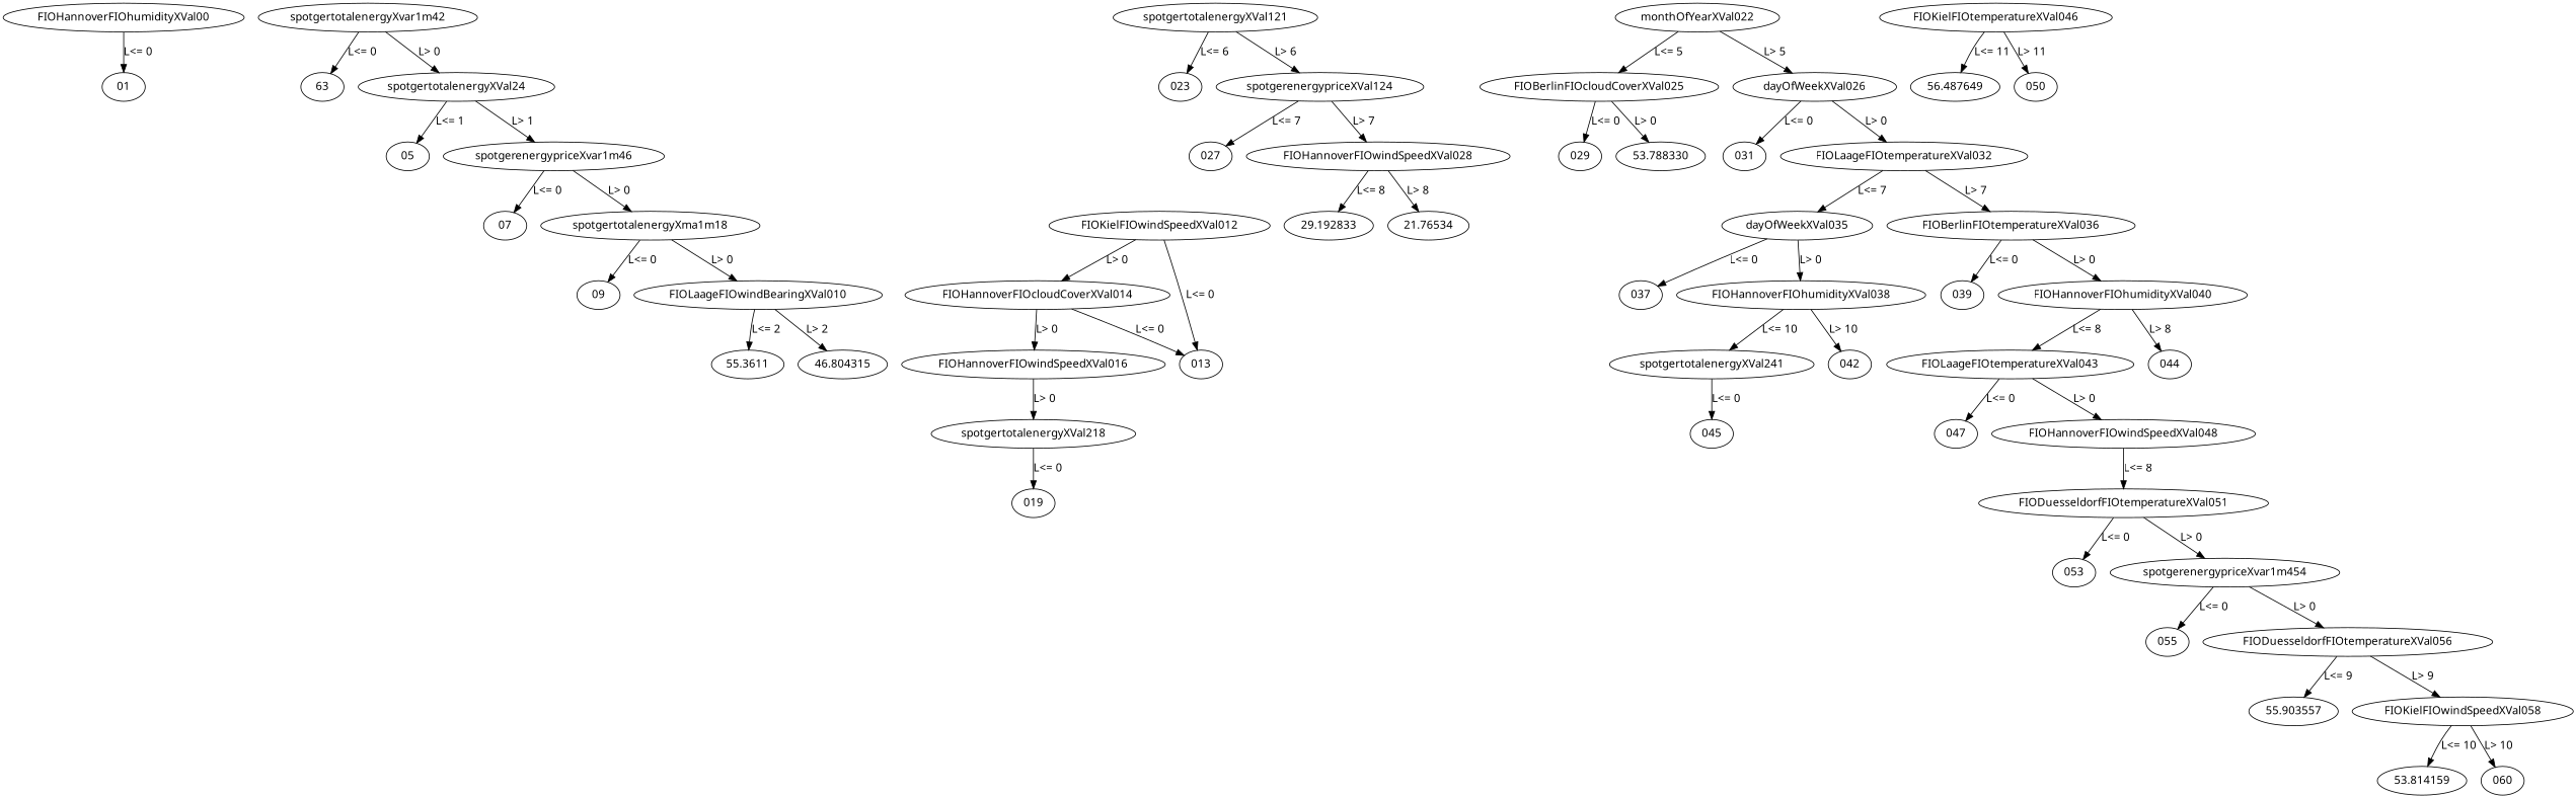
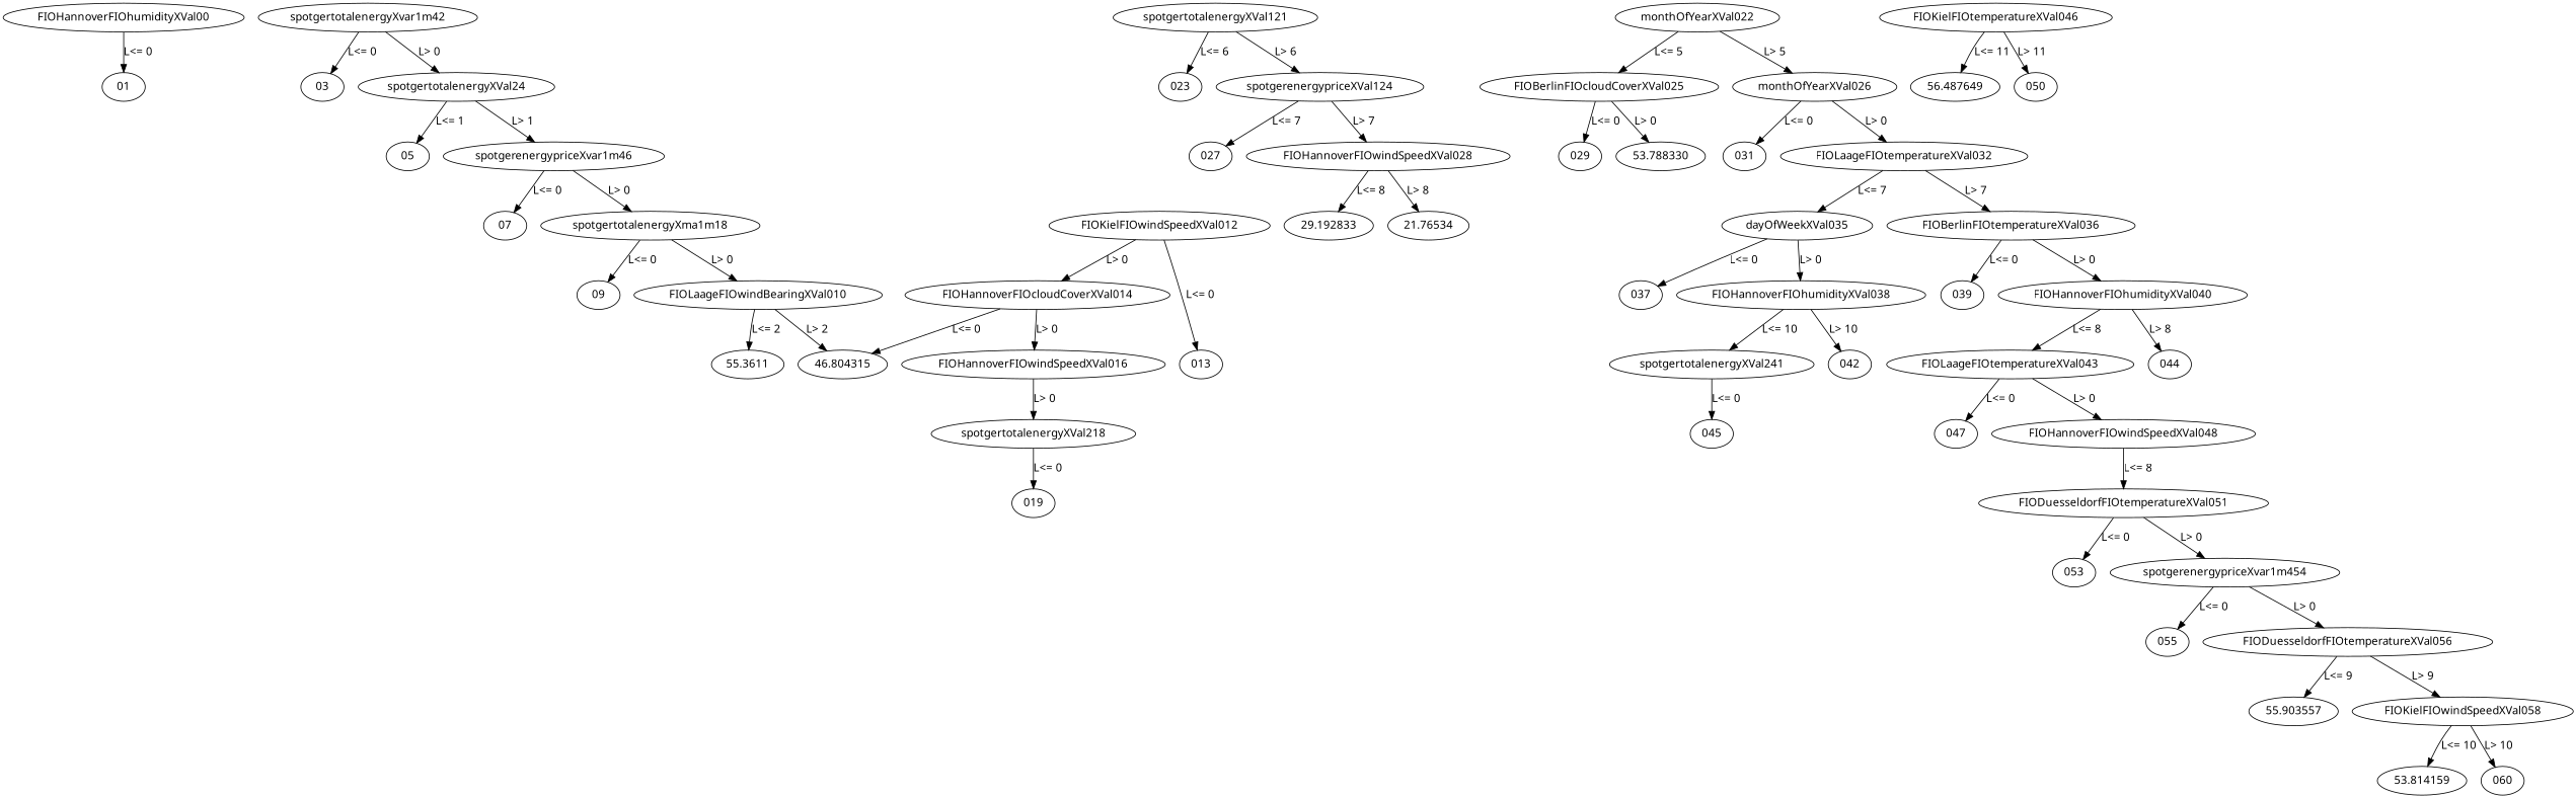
  digraph {
    fontname="Noto Sans"
    node [fontname="Noto Sans"]
    edge [fontname="Noto Sans"]
    FIOHannoverFIOhumidityXVal00
    01
    spotgertotalenergyXvar1m42
-   03 [label=63]
+   03
    spotgertotalenergyXVal24
    05
    spotgerenergypriceXvar1m46
    07
    spotgertotalenergyXma1m18
    09
    FIOLaageFIOwindBearingXVal010
    55.3611
    46.804315
    FIOKielFIOwindSpeedXVal012
    013
    FIOHannoverFIOcloudCoverXVal014
    FIOHannoverFIOwindSpeedXVal016
    spotgertotalenergyXVal218
    019
    spotgertotalenergyXVal121
    023
    spotgerenergypriceXVal124
    monthOfYearXVal022
    FIOBerlinFIOcloudCoverXVal025
-   dayOfWeekXVal026
+   dayOfWeekXVal026 [label=monthOfYearXVal026]
    027
    FIOHannoverFIOwindSpeedXVal028
    029
    53.788330
    031
    FIOLaageFIOtemperatureXVal032
    29.192833
    21.76534
    dayOfWeekXVal035
    FIOBerlinFIOtemperatureXVal036
    037
    FIOHannoverFIOhumidityXVal038
    039
    FIOHannoverFIOhumidityXVal040
    spotgertotalenergyXVal241
    042
    FIOLaageFIOtemperatureXVal043
    044
    045
    047
    FIOHannoverFIOwindSpeedXVal048
    FIOKielFIOtemperatureXVal046
    56.487649
    050
    FIODuesseldorfFIOtemperatureXVal051
    053
    spotgerenergypriceXvar1m454
    055
    FIODuesseldorfFIOtemperatureXVal056
    55.903557
    FIOKielFIOwindSpeedXVal058
    53.814159
    060
    FIOHannoverFIOhumidityXVal00 -> 01 [label="L<= 0"]
    spotgertotalenergyXvar1m42 -> 03 [label="L<= 0"]
    spotgertotalenergyXvar1m42 -> spotgertotalenergyXVal24 [label="L> 0"]
    spotgertotalenergyXVal24 -> 05 [label="L<= 1"]
    spotgertotalenergyXVal24 -> spotgerenergypriceXvar1m46 [label="L> 1"]
    spotgerenergypriceXvar1m46 -> 07 [label="L<= 0"]
    spotgerenergypriceXvar1m46 -> spotgertotalenergyXma1m18 [label="L> 0"]
    spotgertotalenergyXma1m18 -> 09 [label="L<= 0"]
    spotgertotalenergyXma1m18 -> FIOLaageFIOwindBearingXVal010 [label="L> 0"]
    FIOLaageFIOwindBearingXVal010 -> 55.3611 [label="L<= 2"]
    FIOLaageFIOwindBearingXVal010 -> 46.804315 [label="L> 2"]
    FIOKielFIOwindSpeedXVal012 -> 013 [label="L<= 0"]
    FIOKielFIOwindSpeedXVal012 -> FIOHannoverFIOcloudCoverXVal014 [label="L> 0"]
-   FIOHannoverFIOcloudCoverXVal014 -> 013 [label="L<= 0"]
+   FIOHannoverFIOcloudCoverXVal014 -> 46.804315 [label="L<= 0"]
    FIOHannoverFIOcloudCoverXVal014 -> FIOHannoverFIOwindSpeedXVal016 [label="L> 0"]
    FIOHannoverFIOwindSpeedXVal016 -> spotgertotalenergyXVal218 [label="L> 0"]
    spotgertotalenergyXVal218 -> 019 [label="L<= 0"]
    spotgertotalenergyXVal121 -> 023 [label="L<= 6"]
    spotgertotalenergyXVal121 -> spotgerenergypriceXVal124 [label="L> 6"]
    spotgerenergypriceXVal124 -> 027 [label="L<= 7"]
    spotgerenergypriceXVal124 -> FIOHannoverFIOwindSpeedXVal028 [label="L> 7"]
    monthOfYearXVal022 -> FIOBerlinFIOcloudCoverXVal025 [label="L<= 5"]
    monthOfYearXVal022 -> dayOfWeekXVal026 [label="L> 5"]
    FIOBerlinFIOcloudCoverXVal025 -> 029 [label="L<= 0"]
    FIOBerlinFIOcloudCoverXVal025 -> 53.788330 [label="L> 0"]
    dayOfWeekXVal026 -> 031 [label="L<= 0"]
    dayOfWeekXVal026 -> FIOLaageFIOtemperatureXVal032 [label="L> 0"]
    FIOHannoverFIOwindSpeedXVal028 -> 29.192833 [label="L<= 8"]
    FIOHannoverFIOwindSpeedXVal028 -> 21.76534 [label="L> 8"]
    FIOLaageFIOtemperatureXVal032 -> dayOfWeekXVal035 [label="L<= 7"]
    FIOLaageFIOtemperatureXVal032 -> FIOBerlinFIOtemperatureXVal036 [label="L> 7"]
    dayOfWeekXVal035 -> 037 [label="L<= 0"]
    dayOfWeekXVal035 -> FIOHannoverFIOhumidityXVal038 [label="L> 0"]
    FIOBerlinFIOtemperatureXVal036 -> 039 [label="L<= 0"]
    FIOBerlinFIOtemperatureXVal036 -> FIOHannoverFIOhumidityXVal040 [label="L> 0"]
    FIOHannoverFIOhumidityXVal038 -> spotgertotalenergyXVal241 [label="L<= 10"]
    FIOHannoverFIOhumidityXVal038 -> 042 [label="L> 10"]
    FIOHannoverFIOhumidityXVal040 -> FIOLaageFIOtemperatureXVal043 [label="L<= 8"]
    FIOHannoverFIOhumidityXVal040 -> 044 [label="L> 8"]
    spotgertotalenergyXVal241 -> 045 [label="L<= 0"]
    FIOLaageFIOtemperatureXVal043 -> 047 [label="L<= 0"]
    FIOLaageFIOtemperatureXVal043 -> FIOHannoverFIOwindSpeedXVal048 [label="L> 0"]
    FIOHannoverFIOwindSpeedXVal048 -> FIODuesseldorfFIOtemperatureXVal051 [label="L<= 8"]
    FIOKielFIOtemperatureXVal046 -> 56.487649 [label="L<= 11"]
    FIOKielFIOtemperatureXVal046 -> 050 [label="L> 11"]
    FIODuesseldorfFIOtemperatureXVal051 -> 053 [label="L<= 0"]
    FIODuesseldorfFIOtemperatureXVal051 -> spotgerenergypriceXvar1m454 [label="L> 0"]
    spotgerenergypriceXvar1m454 -> 055 [label="L<= 0"]
    spotgerenergypriceXvar1m454 -> FIODuesseldorfFIOtemperatureXVal056 [label="L> 0"]
    FIODuesseldorfFIOtemperatureXVal056 -> 55.903557 [label="L<= 9"]
    FIODuesseldorfFIOtemperatureXVal056 -> FIOKielFIOwindSpeedXVal058 [label="L> 9"]
    FIOKielFIOwindSpeedXVal058 -> 53.814159 [label="L<= 10"]
    FIOKielFIOwindSpeedXVal058 -> 060 [label="L> 10"]
  }
